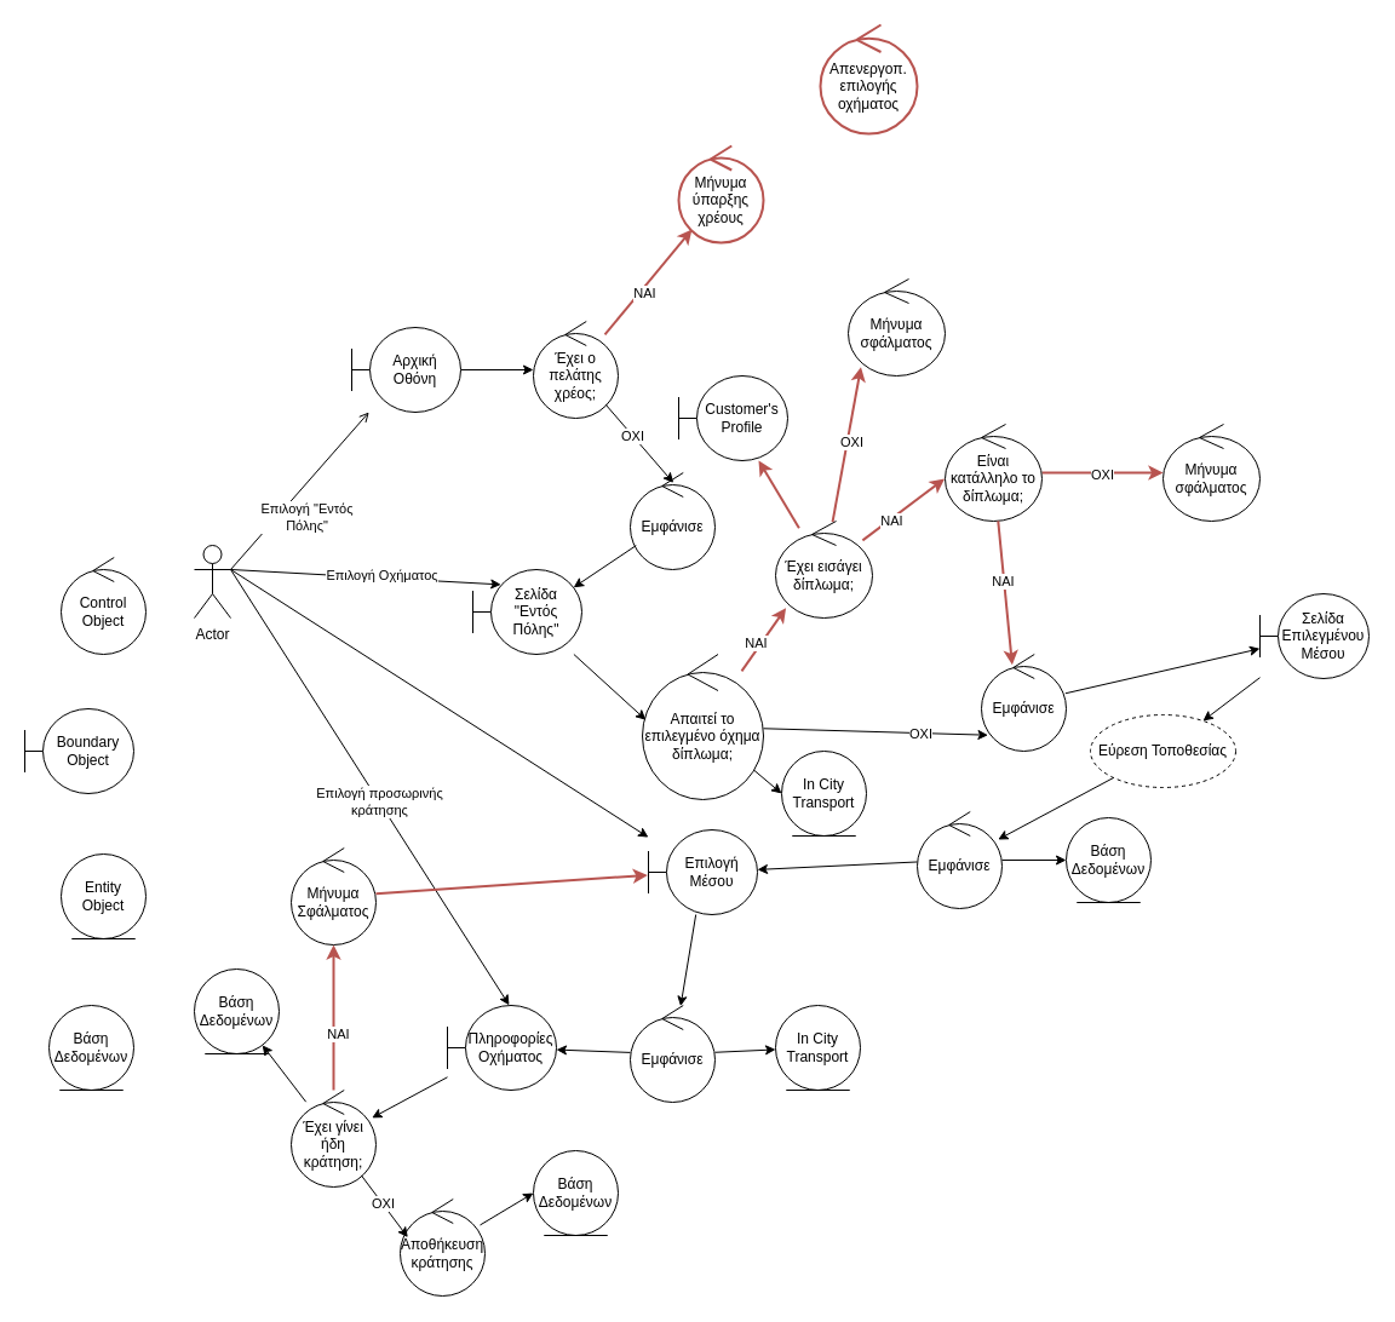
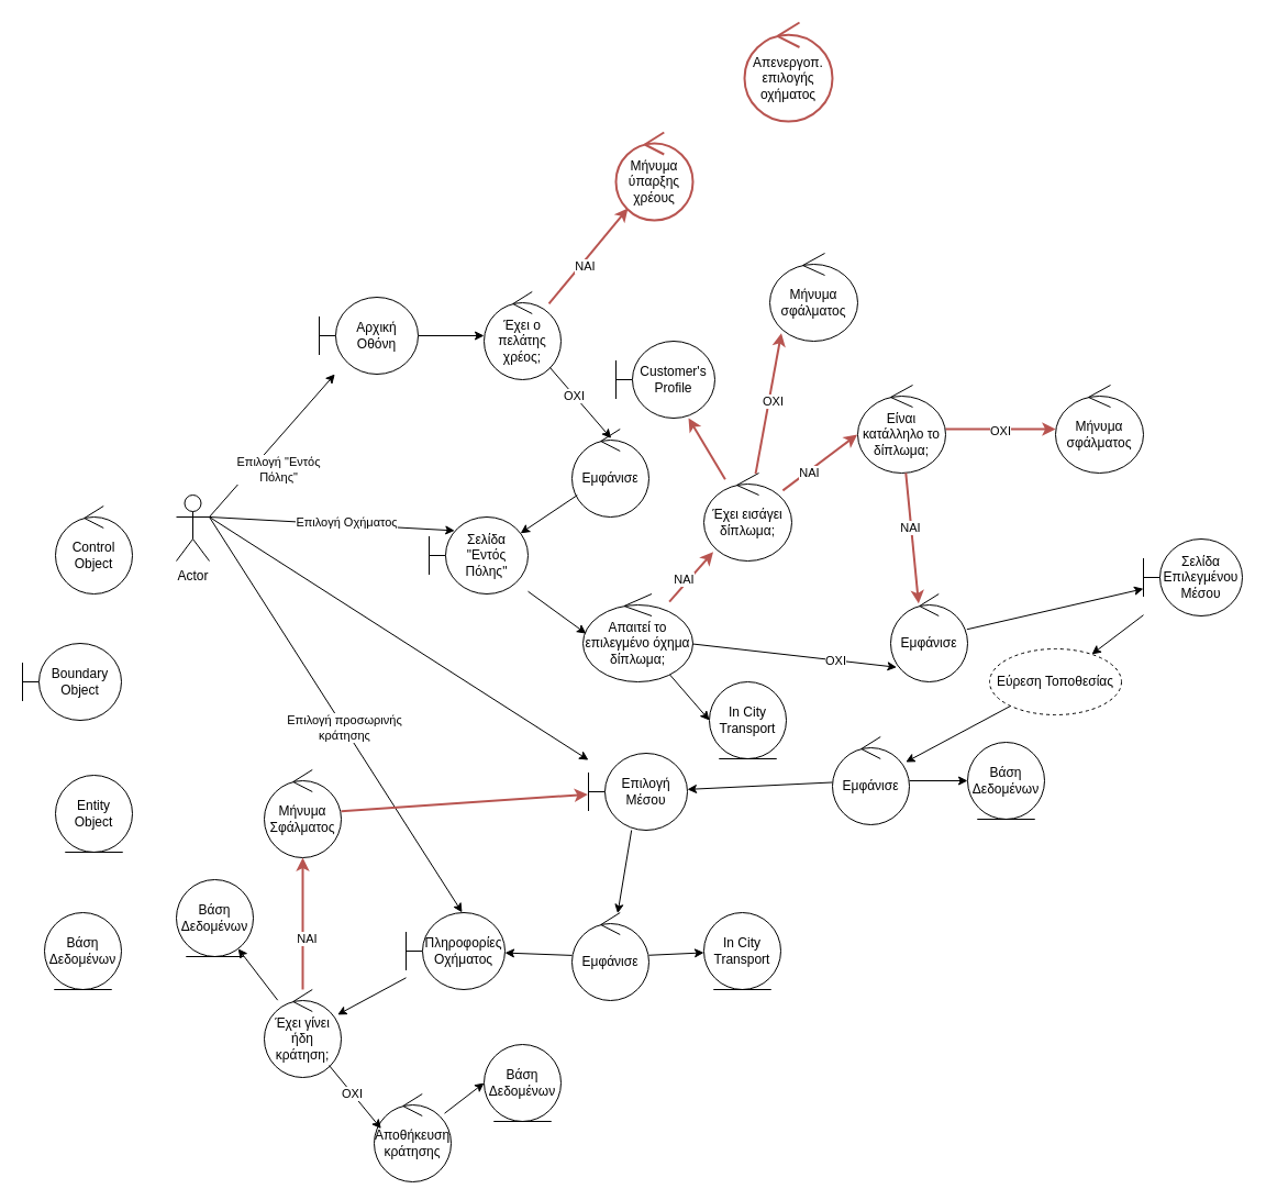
  <mxCell id="0" />
  <mxCell id="1" parent="0" />
- <mxCell id="2" style="rounded=0;orthogonalLoop=1;jettySize=auto;html=1;exitX=1;exitY=0.333;exitDx=0;exitDy=0;exitPerimeter=0;endArrow=open;" parent="1" source="5" target="10" edge="1"><mxGeometry relative="1" as="geometry" /></mxCell>
+ <mxCell id="2" style="rounded=0;orthogonalLoop=1;jettySize=auto;html=1;exitX=1;exitY=0.333;exitDx=0;exitDy=0;exitPerimeter=0;" parent="1" source="5" target="10" edge="1"><mxGeometry relative="1" as="geometry" /></mxCell>
  <mxCell id="3" value="Επιλογή &quot;Εντός&lt;div&gt;Πόλης&quot;&lt;br&gt;&lt;/div&gt;" style="edgeLabel;html=1;align=center;verticalAlign=middle;resizable=0;points=[];" parent="2" vertex="1" connectable="0"><mxGeometry x="-0.4" relative="1" as="geometry"><mxPoint x="28" y="-4" as="offset" /></mxGeometry></mxCell>
  <mxCell id="4" style="edgeStyle=none;rounded=0;orthogonalLoop=1;jettySize=auto;html=1;exitX=1;exitY=0.333;exitDx=0;exitDy=0;exitPerimeter=0;" edge="1" parent="1" source="5" target="35"><mxGeometry relative="1" as="geometry" /></mxCell>
  <mxCell id="5" value="Actor" style="shape=umlActor;verticalLabelPosition=bottom;verticalAlign=top;html=1;" parent="1" vertex="1"><mxGeometry x="160" y="450" width="30" height="60" as="geometry" /></mxCell>
  <mxCell id="6" value="Βάση Δεδομένων" style="ellipse;shape=umlEntity;whiteSpace=wrap;html=1;" parent="1" vertex="1"><mxGeometry x="40" y="830" width="70" height="70" as="geometry" /></mxCell>
  <mxCell id="7" value="Control Object" style="ellipse;shape=umlControl;whiteSpace=wrap;html=1;" parent="1" vertex="1"><mxGeometry x="50" y="460" width="70" height="80" as="geometry" /></mxCell>
  <mxCell id="8" value="Boundary Object" style="shape=umlBoundary;whiteSpace=wrap;html=1;" parent="1" vertex="1"><mxGeometry x="20" y="585" width="90" height="70" as="geometry" /></mxCell>
  <mxCell id="9" value="" style="rounded=0;orthogonalLoop=1;jettySize=auto;html=1;" edge="1" parent="1" source="10" target="14"><mxGeometry relative="1" as="geometry" /></mxCell>
  <mxCell id="10" value="Αρχική Οθόνη" style="shape=umlBoundary;whiteSpace=wrap;html=1;" parent="1" vertex="1"><mxGeometry x="290" y="270" width="90" height="70" as="geometry" /></mxCell>
  <mxCell id="11" value="Απενεργοπ. επιλογής οχήματος" style="ellipse;shape=umlControl;whiteSpace=wrap;html=1;fillColor=default;strokeColor=#b85450;strokeWidth=2;" parent="1" vertex="1"><mxGeometry x="677" y="20" width="80" height="90" as="geometry" /></mxCell>
  <mxCell id="12" value="" style="edgeStyle=none;rounded=0;orthogonalLoop=1;jettySize=auto;html=1;fillColor=#f8cecc;strokeColor=#b85450;strokeWidth=2;" edge="1" parent="1" source="14" target="15"><mxGeometry relative="1" as="geometry" /></mxCell>
  <mxCell id="13" value="ΝΑΙ" style="edgeLabel;html=1;align=center;verticalAlign=middle;resizable=0;points=[];" vertex="1" connectable="0" parent="12"><mxGeometry x="-0.175" y="-3" relative="1" as="geometry"><mxPoint as="offset" /></mxGeometry></mxCell>
  <mxCell id="14" value="Έχει ο πελάτης χρέος;" style="ellipse;shape=umlControl;whiteSpace=wrap;html=1;" vertex="1" parent="1"><mxGeometry x="440" y="265" width="70" height="80" as="geometry" /></mxCell>
  <mxCell id="15" value="Μήνυμα ύπαρξης χρέους" style="ellipse;shape=umlControl;whiteSpace=wrap;html=1;fillColor=default;strokeColor=#b85450;strokeWidth=2;" vertex="1" parent="1"><mxGeometry x="560" y="120" width="70" height="80" as="geometry" /></mxCell>
  <mxCell id="16" value="Εμφάνισε" style="ellipse;shape=umlControl;whiteSpace=wrap;html=1;" vertex="1" parent="1"><mxGeometry x="520" y="390" width="70" height="80" as="geometry" /></mxCell>
  <mxCell id="17" style="edgeStyle=none;rounded=0;orthogonalLoop=1;jettySize=auto;html=1;entryX=0.509;entryY=0.105;entryDx=0;entryDy=0;entryPerimeter=0;" edge="1" parent="1" source="14" target="16"><mxGeometry relative="1" as="geometry" /></mxCell>
  <mxCell id="18" value="ΟΧΙ" style="edgeLabel;html=1;align=center;verticalAlign=middle;resizable=0;points=[];" vertex="1" connectable="0" parent="17"><mxGeometry x="-0.206" y="-1" relative="1" as="geometry"><mxPoint as="offset" /></mxGeometry></mxCell>
  <mxCell id="19" value="Σελίδα &quot;Εντός Πόλης&quot;" style="shape=umlBoundary;whiteSpace=wrap;html=1;" vertex="1" parent="1"><mxGeometry x="390" y="470" width="90" height="70" as="geometry" /></mxCell>
  <mxCell id="20" style="edgeStyle=none;rounded=0;orthogonalLoop=1;jettySize=auto;html=1;exitX=1;exitY=0.333;exitDx=0;exitDy=0;exitPerimeter=0;entryX=0.258;entryY=0.177;entryDx=0;entryDy=0;entryPerimeter=0;" edge="1" parent="1" source="5" target="19"><mxGeometry relative="1" as="geometry" /></mxCell>
  <mxCell id="21" value="Επιλογή Οχήματος" style="edgeLabel;html=1;align=center;verticalAlign=middle;resizable=0;points=[];" vertex="1" connectable="0" parent="20"><mxGeometry x="0.12" y="2" relative="1" as="geometry"><mxPoint as="offset" /></mxGeometry></mxCell>
  <mxCell id="22" style="edgeStyle=none;rounded=0;orthogonalLoop=1;jettySize=auto;html=1;entryX=0.924;entryY=0.211;entryDx=0;entryDy=0;entryPerimeter=0;" edge="1" parent="1" source="16" target="19"><mxGeometry relative="1" as="geometry" /></mxCell>
  <mxCell id="23" value="Entity Object" style="ellipse;shape=umlEntity;whiteSpace=wrap;html=1;" vertex="1" parent="1"><mxGeometry x="50" y="705" width="70" height="70" as="geometry" /></mxCell>
  <mxCell id="24" value="" style="edgeStyle=none;rounded=0;orthogonalLoop=1;jettySize=auto;html=1;" edge="1" parent="1" source="25" target="32"><mxGeometry relative="1" as="geometry" /></mxCell>
  <mxCell id="25" value="Εύρεση Τοποθεσίας" style="ellipse;whiteSpace=wrap;html=1;dashed=1;" vertex="1" parent="1"><mxGeometry x="900" y="590" width="120" height="60" as="geometry" /></mxCell>
  <mxCell id="26" value="" style="edgeStyle=none;rounded=0;orthogonalLoop=1;jettySize=auto;html=1;" edge="1" parent="1" source="27" target="29"><mxGeometry relative="1" as="geometry" /></mxCell>
  <mxCell id="27" value="Εμφάνισε" style="ellipse;shape=umlControl;whiteSpace=wrap;html=1;" vertex="1" parent="1"><mxGeometry x="810" y="540" width="70" height="80" as="geometry" /></mxCell>
  <mxCell id="28" value="" style="edgeStyle=none;rounded=0;orthogonalLoop=1;jettySize=auto;html=1;" edge="1" parent="1" source="29" target="25"><mxGeometry relative="1" as="geometry" /></mxCell>
  <mxCell id="29" value="Σελίδα Επιλεγμένου Μέσου" style="shape=umlBoundary;whiteSpace=wrap;html=1;" vertex="1" parent="1"><mxGeometry x="1040" y="490" width="90" height="70" as="geometry" /></mxCell>
  <mxCell id="30" value="" style="edgeStyle=none;rounded=0;orthogonalLoop=1;jettySize=auto;html=1;" edge="1" parent="1" source="32" target="33"><mxGeometry relative="1" as="geometry" /></mxCell>
  <mxCell id="31" value="" style="edgeStyle=none;rounded=0;orthogonalLoop=1;jettySize=auto;html=1;" edge="1" parent="1" source="32" target="35"><mxGeometry relative="1" as="geometry" /></mxCell>
  <mxCell id="32" value="Εμφάνισε" style="ellipse;shape=umlControl;whiteSpace=wrap;html=1;" vertex="1" parent="1"><mxGeometry x="757" y="670" width="70" height="80" as="geometry" /></mxCell>
  <mxCell id="33" value="Βάση Δεδομένων" style="ellipse;shape=umlEntity;whiteSpace=wrap;html=1;" vertex="1" parent="1"><mxGeometry x="880" y="675" width="70" height="70" as="geometry" /></mxCell>
  <mxCell id="34" value="" style="edgeStyle=none;rounded=0;orthogonalLoop=1;jettySize=auto;html=1;" edge="1" parent="1" source="35" target="38"><mxGeometry relative="1" as="geometry" /></mxCell>
  <mxCell id="35" value="Επιλογή Μέσου" style="shape=umlBoundary;whiteSpace=wrap;html=1;" vertex="1" parent="1"><mxGeometry x="535" y="685" width="90" height="70" as="geometry" /></mxCell>
  <mxCell id="36" value="" style="edgeStyle=none;rounded=0;orthogonalLoop=1;jettySize=auto;html=1;" edge="1" parent="1" source="38" target="39"><mxGeometry relative="1" as="geometry" /></mxCell>
  <mxCell id="37" value="" style="edgeStyle=none;rounded=0;orthogonalLoop=1;jettySize=auto;html=1;" edge="1" parent="1" source="38" target="41"><mxGeometry relative="1" as="geometry" /></mxCell>
  <mxCell id="38" value="Εμφάνισε" style="ellipse;shape=umlControl;whiteSpace=wrap;html=1;" vertex="1" parent="1"><mxGeometry x="520" y="830" width="70" height="80" as="geometry" /></mxCell>
  <mxCell id="39" value="In City Transport" style="ellipse;shape=umlEntity;whiteSpace=wrap;html=1;" vertex="1" parent="1"><mxGeometry x="640" y="830" width="70" height="70" as="geometry" /></mxCell>
  <mxCell id="40" value="" style="edgeStyle=none;rounded=0;orthogonalLoop=1;jettySize=auto;html=1;" edge="1" parent="1" source="41" target="47"><mxGeometry relative="1" as="geometry" /></mxCell>
  <mxCell id="41" value="Πληροφορίες Οχήματος" style="shape=umlBoundary;whiteSpace=wrap;html=1;" vertex="1" parent="1"><mxGeometry x="369" y="830" width="90" height="70" as="geometry" /></mxCell>
  <mxCell id="42" style="edgeStyle=none;rounded=0;orthogonalLoop=1;jettySize=auto;html=1;exitX=1;exitY=0.333;exitDx=0;exitDy=0;exitPerimeter=0;entryX=0.567;entryY=-0.002;entryDx=0;entryDy=0;entryPerimeter=0;" edge="1" parent="1" source="5" target="41"><mxGeometry relative="1" as="geometry" /></mxCell>
  <mxCell id="43" value="Επιλογή προσωρινής&lt;div&gt;κράτησης&lt;/div&gt;" style="edgeLabel;html=1;align=center;verticalAlign=middle;resizable=0;points=[];" vertex="1" connectable="0" parent="42"><mxGeometry x="0.065" relative="1" as="geometry"><mxPoint as="offset" /></mxGeometry></mxCell>
  <mxCell id="44" value="" style="edgeStyle=none;rounded=0;orthogonalLoop=1;jettySize=auto;html=1;" edge="1" parent="1" source="47" target="48"><mxGeometry relative="1" as="geometry" /></mxCell>
  <mxCell id="45" style="edgeStyle=none;rounded=0;orthogonalLoop=1;jettySize=auto;html=1;fillColor=#f8cecc;strokeColor=#b85450;strokeWidth=2;" edge="1" parent="1" source="47" target="76"><mxGeometry relative="1" as="geometry" /></mxCell>
  <mxCell id="46" value="ΝΑΙ" style="edgeLabel;html=1;align=center;verticalAlign=middle;resizable=0;points=[];" vertex="1" connectable="0" parent="45"><mxGeometry x="-0.21" y="-3" relative="1" as="geometry"><mxPoint as="offset" /></mxGeometry></mxCell>
  <mxCell id="47" value="Έχει γίνει ήδη κράτηση;" style="ellipse;shape=umlControl;whiteSpace=wrap;html=1;" vertex="1" parent="1"><mxGeometry x="240" y="900" width="70" height="80" as="geometry" /></mxCell>
  <mxCell id="48" value="Βάση Δεδομένων" style="ellipse;shape=umlEntity;whiteSpace=wrap;html=1;" vertex="1" parent="1"><mxGeometry x="160" y="800" width="70" height="70" as="geometry" /></mxCell>
  <mxCell id="49" style="edgeStyle=none;rounded=0;orthogonalLoop=1;jettySize=auto;html=1;entryX=0;entryY=0.5;entryDx=0;entryDy=0;" edge="1" parent="1" source="50" target="51"><mxGeometry relative="1" as="geometry" /></mxCell>
- <mxCell id="50" value="Αποθήκευση κράτησης" style="ellipse;shape=umlControl;whiteSpace=wrap;html=1;" vertex="1" parent="1"><mxGeometry x="330" y="990" width="70" height="80" as="geometry" /></mxCell>
+ <mxCell id="50" value="Αποθήκευση κράτησης" style="ellipse;shape=umlControl;whiteSpace=wrap;html=1;" vertex="1" parent="1"><mxGeometry x="340" y="995" width="70" height="80" as="geometry" /></mxCell>
  <mxCell id="51" value="Βάση Δεδομένων" style="ellipse;shape=umlEntity;whiteSpace=wrap;html=1;" vertex="1" parent="1"><mxGeometry x="440" y="950" width="70" height="70" as="geometry" /></mxCell>
  <mxCell id="52" style="edgeStyle=none;rounded=0;orthogonalLoop=1;jettySize=auto;html=1;entryX=0.09;entryY=0.395;entryDx=0;entryDy=0;entryPerimeter=0;" edge="1" parent="1" source="47" target="50"><mxGeometry relative="1" as="geometry" /></mxCell>
  <mxCell id="53" value="ΟΧΙ" style="edgeLabel;html=1;align=center;verticalAlign=middle;resizable=0;points=[];" vertex="1" connectable="0" parent="52"><mxGeometry x="-0.102" relative="1" as="geometry"><mxPoint as="offset" /></mxGeometry></mxCell>
  <mxCell id="54" style="edgeStyle=none;rounded=0;orthogonalLoop=1;jettySize=auto;html=1;entryX=0;entryY=0.5;entryDx=0;entryDy=0;" edge="1" parent="1" source="55" target="56"><mxGeometry relative="1" as="geometry" /></mxCell>
- <mxCell id="55" value="Απαιτεί το επιλεγμένο όχημα δίπλωμα;" style="ellipse;shape=umlControl;whiteSpace=wrap;html=1;" vertex="1" parent="1"><mxGeometry x="530" y="540" width="100" height="120" as="geometry" /></mxCell>
+ <mxCell id="55" value="Απαιτεί το επιλεγμένο όχημα δίπλωμα;" style="ellipse;shape=umlControl;whiteSpace=wrap;html=1;" vertex="1" parent="1"><mxGeometry x="530" y="540" width="100" height="80" as="geometry" /></mxCell>
  <mxCell id="56" value="In City Transport" style="ellipse;shape=umlEntity;whiteSpace=wrap;html=1;" vertex="1" parent="1"><mxGeometry x="645" y="620" width="70" height="70" as="geometry" /></mxCell>
  <mxCell id="57" style="edgeStyle=none;rounded=0;orthogonalLoop=1;jettySize=auto;html=1;entryX=0.029;entryY=0.452;entryDx=0;entryDy=0;entryPerimeter=0;" edge="1" parent="1" source="19" target="55"><mxGeometry relative="1" as="geometry" /></mxCell>
  <mxCell id="58" style="edgeStyle=none;rounded=0;orthogonalLoop=1;jettySize=auto;html=1;entryX=0.078;entryY=0.834;entryDx=0;entryDy=0;entryPerimeter=0;" edge="1" parent="1" source="55" target="27"><mxGeometry relative="1" as="geometry" /></mxCell>
  <mxCell id="59" value="ΟΧΙ" style="edgeLabel;html=1;align=center;verticalAlign=middle;resizable=0;points=[];" vertex="1" connectable="0" parent="58"><mxGeometry x="0.4" relative="1" as="geometry"><mxPoint as="offset" /></mxGeometry></mxCell>
  <mxCell id="60" value="" style="edgeStyle=none;rounded=0;orthogonalLoop=1;jettySize=auto;html=1;fillColor=#f8cecc;strokeColor=#b85450;strokeWidth=2;" edge="1" parent="1" source="61" target="62"><mxGeometry relative="1" as="geometry" /></mxCell>
  <mxCell id="61" value="Έχει εισάγει δίπλωμα;" style="ellipse;shape=umlControl;whiteSpace=wrap;html=1;" vertex="1" parent="1"><mxGeometry x="640" y="430" width="80" height="80" as="geometry" /></mxCell>
  <mxCell id="62" value="Customer's Profile" style="shape=umlBoundary;whiteSpace=wrap;html=1;" vertex="1" parent="1"><mxGeometry x="560" y="310" width="90" height="70" as="geometry" /></mxCell>
  <mxCell id="63" style="edgeStyle=none;rounded=0;orthogonalLoop=1;jettySize=auto;html=1;entryX=0.107;entryY=0.896;entryDx=0;entryDy=0;entryPerimeter=0;fillColor=#f8cecc;strokeColor=#b85450;strokeWidth=2;" edge="1" parent="1" source="55" target="61"><mxGeometry relative="1" as="geometry" /></mxCell>
  <mxCell id="64" value="ΝΑΙ" style="edgeLabel;html=1;align=center;verticalAlign=middle;resizable=0;points=[];" vertex="1" connectable="0" parent="63"><mxGeometry x="-0.17" y="3" relative="1" as="geometry"><mxPoint x="-1" as="offset" /></mxGeometry></mxCell>
  <mxCell id="65" style="edgeStyle=none;rounded=0;orthogonalLoop=1;jettySize=auto;html=1;fillColor=#f8cecc;strokeColor=#b85450;strokeWidth=2;" edge="1" parent="1" source="67" target="72"><mxGeometry relative="1" as="geometry" /></mxCell>
  <mxCell id="66" value="ΟΧΙ" style="edgeLabel;html=1;align=center;verticalAlign=middle;resizable=0;points=[];" vertex="1" connectable="0" parent="65"><mxGeometry x="-0.011" y="-2" relative="1" as="geometry"><mxPoint y="-1" as="offset" /></mxGeometry></mxCell>
  <mxCell id="67" value="Είναι κατάλληλο το δίπλωμα;" style="ellipse;shape=umlControl;whiteSpace=wrap;html=1;" vertex="1" parent="1"><mxGeometry x="780" y="350" width="80" height="80" as="geometry" /></mxCell>
  <mxCell id="68" style="edgeStyle=none;rounded=0;orthogonalLoop=1;jettySize=auto;html=1;entryX=-0.005;entryY=0.562;entryDx=0;entryDy=0;entryPerimeter=0;fillColor=#f8cecc;strokeColor=#b85450;strokeWidth=2;" edge="1" parent="1" source="61" target="67"><mxGeometry relative="1" as="geometry" /></mxCell>
  <mxCell id="69" value="ΝΑΙ" style="edgeLabel;html=1;align=center;verticalAlign=middle;resizable=0;points=[];" vertex="1" connectable="0" parent="68"><mxGeometry x="-0.327" y="-1" relative="1" as="geometry"><mxPoint as="offset" /></mxGeometry></mxCell>
  <mxCell id="70" style="edgeStyle=none;rounded=0;orthogonalLoop=1;jettySize=auto;html=1;entryX=0.363;entryY=0.11;entryDx=0;entryDy=0;entryPerimeter=0;fillColor=#f8cecc;strokeColor=#b85450;strokeWidth=2;" edge="1" parent="1" source="67" target="27"><mxGeometry relative="1" as="geometry" /></mxCell>
  <mxCell id="71" value="ΝΑΙ" style="edgeLabel;html=1;align=center;verticalAlign=middle;resizable=0;points=[];" vertex="1" connectable="0" parent="70"><mxGeometry x="-0.169" y="-1" relative="1" as="geometry"><mxPoint as="offset" /></mxGeometry></mxCell>
  <mxCell id="72" value="Μήνυμα σφάλματος" style="ellipse;shape=umlControl;whiteSpace=wrap;html=1;" vertex="1" parent="1"><mxGeometry x="960" y="350" width="80" height="80" as="geometry" /></mxCell>
  <mxCell id="73" value="Μήνυμα σφάλματος" style="ellipse;shape=umlControl;whiteSpace=wrap;html=1;" vertex="1" parent="1"><mxGeometry x="700" y="230" width="80" height="80" as="geometry" /></mxCell>
  <mxCell id="74" style="edgeStyle=none;rounded=0;orthogonalLoop=1;jettySize=auto;html=1;entryX=0.131;entryY=0.908;entryDx=0;entryDy=0;entryPerimeter=0;fillColor=#f8cecc;strokeColor=#b85450;strokeWidth=2;" edge="1" parent="1" source="61" target="73"><mxGeometry relative="1" as="geometry" /></mxCell>
  <mxCell id="75" value="ΟΧΙ" style="edgeLabel;html=1;align=center;verticalAlign=middle;resizable=0;points=[];" vertex="1" connectable="0" parent="74"><mxGeometry x="0.043" y="-3" relative="1" as="geometry"><mxPoint as="offset" /></mxGeometry></mxCell>
  <mxCell id="76" value="Μήνυμα Σφάλματος" style="ellipse;shape=umlControl;whiteSpace=wrap;html=1;" vertex="1" parent="1"><mxGeometry x="240" y="700" width="70" height="80" as="geometry" /></mxCell>
  <mxCell id="77" style="edgeStyle=none;rounded=0;orthogonalLoop=1;jettySize=auto;html=1;entryX=-0.007;entryY=0.534;entryDx=0;entryDy=0;entryPerimeter=0;fillColor=#f8cecc;strokeColor=#b85450;strokeWidth=2;" edge="1" parent="1" source="76" target="35"><mxGeometry relative="1" as="geometry" /></mxCell>
